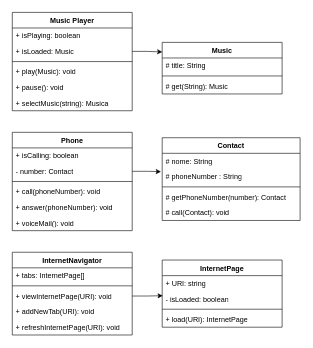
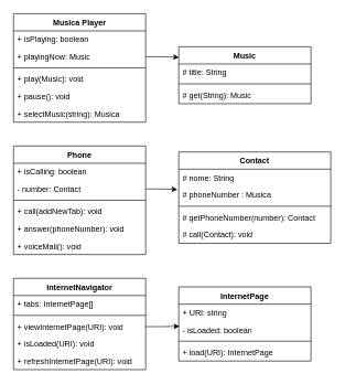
  <mxCell id="0" />
  <mxCell id="1" parent="0" />
- <mxCell id="2" value="Music Player" style="swimlane;fontStyle=1;align=center;verticalAlign=top;childLayout=stackLayout;horizontal=1;startSize=26;horizontalStack=0;resizeParent=1;resizeParentMax=0;resizeLast=0;collapsible=1;marginBottom=0;whiteSpace=wrap;html=1;" parent="1" vertex="1"><mxGeometry x="20" y="20" width="200" height="164" as="geometry" /></mxCell>
+ <mxCell id="2" value="Musica Player" style="swimlane;fontStyle=1;align=center;verticalAlign=top;childLayout=stackLayout;horizontal=1;startSize=26;horizontalStack=0;resizeParent=1;resizeParentMax=0;resizeLast=0;collapsible=1;marginBottom=0;whiteSpace=wrap;html=1;" parent="1" vertex="1"><mxGeometry x="20" y="20" width="200" height="164" as="geometry" /></mxCell>
  <mxCell id="3" value="+ isPlaying: boolean" style="text;strokeColor=none;fillColor=none;align=left;verticalAlign=top;spacingLeft=4;spacingRight=4;overflow=hidden;rotatable=0;points=[[0,0.5],[1,0.5]];portConstraint=eastwest;whiteSpace=wrap;html=1;" parent="2" vertex="1"><mxGeometry y="26" width="200" height="26" as="geometry" /></mxCell>
- <mxCell id="4" value="+ isLoaded: Music" style="text;strokeColor=none;fillColor=none;align=left;verticalAlign=top;spacingLeft=4;spacingRight=4;overflow=hidden;rotatable=0;points=[[0,0.5],[1,0.5]];portConstraint=eastwest;whiteSpace=wrap;html=1;" parent="2" vertex="1"><mxGeometry y="52" width="200" height="26" as="geometry" /></mxCell>
+ <mxCell id="4" value="+ playingNow: Music" style="text;strokeColor=none;fillColor=none;align=left;verticalAlign=top;spacingLeft=4;spacingRight=4;overflow=hidden;rotatable=0;points=[[0,0.5],[1,0.5]];portConstraint=eastwest;whiteSpace=wrap;html=1;" parent="2" vertex="1"><mxGeometry y="52" width="200" height="26" as="geometry" /></mxCell>
  <mxCell id="5" value="" style="line;strokeWidth=1;fillColor=none;align=left;verticalAlign=middle;spacingTop=-1;spacingLeft=3;spacingRight=3;rotatable=0;labelPosition=right;points=[];portConstraint=eastwest;strokeColor=inherit;" parent="2" vertex="1"><mxGeometry y="78" width="200" height="8" as="geometry" /></mxCell>
  <mxCell id="6" value="+ play(Music): void" style="text;strokeColor=none;fillColor=none;align=left;verticalAlign=top;spacingLeft=4;spacingRight=4;overflow=hidden;rotatable=0;points=[[0,0.5],[1,0.5]];portConstraint=eastwest;whiteSpace=wrap;html=1;" parent="2" vertex="1"><mxGeometry y="86" width="200" height="26" as="geometry" /></mxCell>
  <mxCell id="7" value="+ pause(): void" style="text;strokeColor=none;fillColor=none;align=left;verticalAlign=top;spacingLeft=4;spacingRight=4;overflow=hidden;rotatable=0;points=[[0,0.5],[1,0.5]];portConstraint=eastwest;whiteSpace=wrap;html=1;" parent="2" vertex="1"><mxGeometry y="112" width="200" height="26" as="geometry" /></mxCell>
  <mxCell id="8" value="+ selectMusic(string): Musica" style="text;strokeColor=none;fillColor=none;align=left;verticalAlign=top;spacingLeft=4;spacingRight=4;overflow=hidden;rotatable=0;points=[[0,0.5],[1,0.5]];portConstraint=eastwest;whiteSpace=wrap;html=1;" parent="2" vertex="1"><mxGeometry y="138" width="200" height="26" as="geometry" /></mxCell>
  <mxCell id="9" value="Music" style="swimlane;fontStyle=1;align=center;verticalAlign=top;childLayout=stackLayout;horizontal=1;startSize=26;horizontalStack=0;resizeParent=1;resizeParentMax=0;resizeLast=0;collapsible=1;marginBottom=0;whiteSpace=wrap;html=1;" parent="1" vertex="1"><mxGeometry x="270" y="70" width="200" height="86" as="geometry" /></mxCell>
  <mxCell id="10" value="# title: String" style="text;strokeColor=none;fillColor=none;align=left;verticalAlign=top;spacingLeft=4;spacingRight=4;overflow=hidden;rotatable=0;points=[[0,0.5],[1,0.5]];portConstraint=eastwest;whiteSpace=wrap;html=1;" parent="9" vertex="1"><mxGeometry y="26" width="200" height="26" as="geometry" /></mxCell>
  <mxCell id="11" value="" style="line;strokeWidth=1;fillColor=none;align=left;verticalAlign=middle;spacingTop=-1;spacingLeft=3;spacingRight=3;rotatable=0;labelPosition=right;points=[];portConstraint=eastwest;strokeColor=inherit;" parent="9" vertex="1"><mxGeometry y="52" width="200" height="8" as="geometry" /></mxCell>
  <mxCell id="12" value="# get(String): Music" style="text;strokeColor=none;fillColor=none;align=left;verticalAlign=top;spacingLeft=4;spacingRight=4;overflow=hidden;rotatable=0;points=[[0,0.5],[1,0.5]];portConstraint=eastwest;whiteSpace=wrap;html=1;" parent="9" vertex="1"><mxGeometry y="60" width="200" height="26" as="geometry" /></mxCell>
  <mxCell id="13" style="edgeStyle=orthogonalEdgeStyle;rounded=0;orthogonalLoop=1;jettySize=auto;html=1;entryX=0.001;entryY=0.185;entryDx=0;entryDy=0;entryPerimeter=0;" parent="1" source="4" target="9" edge="1"><mxGeometry relative="1" as="geometry" /></mxCell>
  <mxCell id="14" value="Phone" style="swimlane;fontStyle=1;align=center;verticalAlign=top;childLayout=stackLayout;horizontal=1;startSize=26;horizontalStack=0;resizeParent=1;resizeParentMax=0;resizeLast=0;collapsible=1;marginBottom=0;whiteSpace=wrap;html=1;" parent="1" vertex="1"><mxGeometry x="20" y="220" width="200" height="164" as="geometry" /></mxCell>
  <mxCell id="15" value="+ isCalling: boolean" style="text;strokeColor=none;fillColor=none;align=left;verticalAlign=top;spacingLeft=4;spacingRight=4;overflow=hidden;rotatable=0;points=[[0,0.5],[1,0.5]];portConstraint=eastwest;whiteSpace=wrap;html=1;" parent="14" vertex="1"><mxGeometry y="26" width="200" height="26" as="geometry" /></mxCell>
  <mxCell id="16" value="- number: Contact" style="text;strokeColor=none;fillColor=none;align=left;verticalAlign=top;spacingLeft=4;spacingRight=4;overflow=hidden;rotatable=0;points=[[0,0.5],[1,0.5]];portConstraint=eastwest;whiteSpace=wrap;html=1;" parent="14" vertex="1"><mxGeometry y="52" width="200" height="26" as="geometry" /></mxCell>
  <mxCell id="17" value="" style="line;strokeWidth=1;fillColor=none;align=left;verticalAlign=middle;spacingTop=-1;spacingLeft=3;spacingRight=3;rotatable=0;labelPosition=right;points=[];portConstraint=eastwest;strokeColor=inherit;" parent="14" vertex="1"><mxGeometry y="78" width="200" height="8" as="geometry" /></mxCell>
- <mxCell id="18" value="+ call(phoneNumber): void" style="text;strokeColor=none;fillColor=none;align=left;verticalAlign=top;spacingLeft=4;spacingRight=4;overflow=hidden;rotatable=0;points=[[0,0.5],[1,0.5]];portConstraint=eastwest;whiteSpace=wrap;html=1;" parent="14" vertex="1"><mxGeometry y="86" width="200" height="26" as="geometry" /></mxCell>
+ <mxCell id="18" value="+ call(addNewTab): void" style="text;strokeColor=none;fillColor=none;align=left;verticalAlign=top;spacingLeft=4;spacingRight=4;overflow=hidden;rotatable=0;points=[[0,0.5],[1,0.5]];portConstraint=eastwest;whiteSpace=wrap;html=1;" parent="14" vertex="1"><mxGeometry y="86" width="200" height="26" as="geometry" /></mxCell>
  <mxCell id="19" value="+ answer(phoneNumber): void" style="text;strokeColor=none;fillColor=none;align=left;verticalAlign=top;spacingLeft=4;spacingRight=4;overflow=hidden;rotatable=0;points=[[0,0.5],[1,0.5]];portConstraint=eastwest;whiteSpace=wrap;html=1;" parent="14" vertex="1"><mxGeometry y="112" width="200" height="26" as="geometry" /></mxCell>
  <mxCell id="20" value="+ voiceMail(): void" style="text;strokeColor=none;fillColor=none;align=left;verticalAlign=top;spacingLeft=4;spacingRight=4;overflow=hidden;rotatable=0;points=[[0,0.5],[1,0.5]];portConstraint=eastwest;whiteSpace=wrap;html=1;" parent="14" vertex="1"><mxGeometry y="138" width="200" height="26" as="geometry" /></mxCell>
  <mxCell id="21" value="Contact" style="swimlane;fontStyle=1;align=center;verticalAlign=top;childLayout=stackLayout;horizontal=1;startSize=26;horizontalStack=0;resizeParent=1;resizeParentMax=0;resizeLast=0;collapsible=1;marginBottom=0;whiteSpace=wrap;html=1;" parent="1" vertex="1"><mxGeometry x="270" y="229" width="230" height="138" as="geometry" /></mxCell>
  <mxCell id="22" value="# nome: String" style="text;strokeColor=none;fillColor=none;align=left;verticalAlign=top;spacingLeft=4;spacingRight=4;overflow=hidden;rotatable=0;points=[[0,0.5],[1,0.5]];portConstraint=eastwest;whiteSpace=wrap;html=1;" parent="21" vertex="1"><mxGeometry y="26" width="230" height="26" as="geometry" /></mxCell>
- <mxCell id="23" value="# phoneNumber : String" style="text;strokeColor=none;fillColor=none;align=left;verticalAlign=top;spacingLeft=4;spacingRight=4;overflow=hidden;rotatable=0;points=[[0,0.5],[1,0.5]];portConstraint=eastwest;whiteSpace=wrap;html=1;" parent="21" vertex="1"><mxGeometry y="52" width="230" height="26" as="geometry" /></mxCell>
+ <mxCell id="23" value="# phoneNumber : Musica" style="text;strokeColor=none;fillColor=none;align=left;verticalAlign=top;spacingLeft=4;spacingRight=4;overflow=hidden;rotatable=0;points=[[0,0.5],[1,0.5]];portConstraint=eastwest;whiteSpace=wrap;html=1;" parent="21" vertex="1"><mxGeometry y="52" width="230" height="26" as="geometry" /></mxCell>
  <mxCell id="24" value="" style="line;strokeWidth=1;fillColor=none;align=left;verticalAlign=middle;spacingTop=-1;spacingLeft=3;spacingRight=3;rotatable=0;labelPosition=right;points=[];portConstraint=eastwest;strokeColor=inherit;" parent="21" vertex="1"><mxGeometry y="78" width="230" height="8" as="geometry" /></mxCell>
  <mxCell id="25" value="# getPhoneNumber(number): Contact" style="text;strokeColor=none;fillColor=none;align=left;verticalAlign=top;spacingLeft=4;spacingRight=4;overflow=hidden;rotatable=0;points=[[0,0.5],[1,0.5]];portConstraint=eastwest;whiteSpace=wrap;html=1;" parent="21" vertex="1"><mxGeometry y="86" width="230" height="26" as="geometry" /></mxCell>
  <mxCell id="26" value="# call(Contact): void" style="text;strokeColor=none;fillColor=none;align=left;verticalAlign=top;spacingLeft=4;spacingRight=4;overflow=hidden;rotatable=0;points=[[0,0.5],[1,0.5]];portConstraint=eastwest;whiteSpace=wrap;html=1;" parent="21" vertex="1"><mxGeometry y="112" width="230" height="26" as="geometry" /></mxCell>
  <mxCell id="27" value="" style="edgeStyle=orthogonalEdgeStyle;rounded=0;orthogonalLoop=1;jettySize=auto;html=1;entryX=-0.009;entryY=0.177;entryDx=0;entryDy=0;entryPerimeter=0;" parent="1" source="16" target="23" edge="1"><mxGeometry relative="1" as="geometry" /></mxCell>
  <mxCell id="28" value="InternetNavigator" style="swimlane;fontStyle=1;align=center;verticalAlign=top;childLayout=stackLayout;horizontal=1;startSize=26;horizontalStack=0;resizeParent=1;resizeParentMax=0;resizeLast=0;collapsible=1;marginBottom=0;whiteSpace=wrap;html=1;" parent="1" vertex="1"><mxGeometry x="20" y="420" width="200" height="138" as="geometry" /></mxCell>
  <mxCell id="29" value="+ tabs: InternetPage[]" style="text;strokeColor=none;fillColor=none;align=left;verticalAlign=top;spacingLeft=4;spacingRight=4;overflow=hidden;rotatable=0;points=[[0,0.5],[1,0.5]];portConstraint=eastwest;whiteSpace=wrap;html=1;" parent="28" vertex="1"><mxGeometry y="26" width="200" height="26" as="geometry" /></mxCell>
  <mxCell id="30" value="" style="line;strokeWidth=1;fillColor=none;align=left;verticalAlign=middle;spacingTop=-1;spacingLeft=3;spacingRight=3;rotatable=0;labelPosition=right;points=[];portConstraint=eastwest;strokeColor=inherit;" parent="28" vertex="1"><mxGeometry y="52" width="200" height="8" as="geometry" /></mxCell>
  <mxCell id="31" value="+ viewInternetPage(URI): void" style="text;strokeColor=none;fillColor=none;align=left;verticalAlign=top;spacingLeft=4;spacingRight=4;overflow=hidden;rotatable=0;points=[[0,0.5],[1,0.5]];portConstraint=eastwest;whiteSpace=wrap;html=1;" parent="28" vertex="1"><mxGeometry y="60" width="200" height="26" as="geometry" /></mxCell>
- <mxCell id="32" value="+ addNewTab(URI): void" style="text;strokeColor=none;fillColor=none;align=left;verticalAlign=top;spacingLeft=4;spacingRight=4;overflow=hidden;rotatable=0;points=[[0,0.5],[1,0.5]];portConstraint=eastwest;whiteSpace=wrap;html=1;" parent="28" vertex="1"><mxGeometry y="86" width="200" height="26" as="geometry" /></mxCell>
+ <mxCell id="32" value="+ isLoaded(URI): void" style="text;strokeColor=none;fillColor=none;align=left;verticalAlign=top;spacingLeft=4;spacingRight=4;overflow=hidden;rotatable=0;points=[[0,0.5],[1,0.5]];portConstraint=eastwest;whiteSpace=wrap;html=1;" parent="28" vertex="1"><mxGeometry y="86" width="200" height="26" as="geometry" /></mxCell>
  <mxCell id="33" value="+ refreshInternetPage(URI): void" style="text;strokeColor=none;fillColor=none;align=left;verticalAlign=top;spacingLeft=4;spacingRight=4;overflow=hidden;rotatable=0;points=[[0,0.5],[1,0.5]];portConstraint=eastwest;whiteSpace=wrap;html=1;" parent="28" vertex="1"><mxGeometry y="112" width="200" height="26" as="geometry" /></mxCell>
  <mxCell id="34" value="InternetPage" style="swimlane;fontStyle=1;align=center;verticalAlign=top;childLayout=stackLayout;horizontal=1;startSize=26;horizontalStack=0;resizeParent=1;resizeParentMax=0;resizeLast=0;collapsible=1;marginBottom=0;whiteSpace=wrap;html=1;" parent="1" vertex="1"><mxGeometry x="270" y="433" width="200" height="112" as="geometry" /></mxCell>
  <mxCell id="35" value="+ URI: string" style="text;strokeColor=none;fillColor=none;align=left;verticalAlign=top;spacingLeft=4;spacingRight=4;overflow=hidden;rotatable=0;points=[[0,0.5],[1,0.5]];portConstraint=eastwest;whiteSpace=wrap;html=1;" parent="34" vertex="1"><mxGeometry y="26" width="200" height="26" as="geometry" /></mxCell>
  <mxCell id="36" value="- isLoaded: boolean" style="text;strokeColor=none;fillColor=none;align=left;verticalAlign=top;spacingLeft=4;spacingRight=4;overflow=hidden;rotatable=0;points=[[0,0.5],[1,0.5]];portConstraint=eastwest;whiteSpace=wrap;html=1;" parent="34" vertex="1"><mxGeometry y="52" width="200" height="26" as="geometry" /></mxCell>
  <mxCell id="37" value="" style="line;strokeWidth=1;fillColor=none;align=left;verticalAlign=middle;spacingTop=-1;spacingLeft=3;spacingRight=3;rotatable=0;labelPosition=right;points=[];portConstraint=eastwest;strokeColor=inherit;" parent="34" vertex="1"><mxGeometry y="78" width="200" height="8" as="geometry" /></mxCell>
  <mxCell id="38" value="+ load(URI): InternetPage" style="text;strokeColor=none;fillColor=none;align=left;verticalAlign=top;spacingLeft=4;spacingRight=4;overflow=hidden;rotatable=0;points=[[0,0.5],[1,0.5]];portConstraint=eastwest;whiteSpace=wrap;html=1;" parent="34" vertex="1"><mxGeometry y="86" width="200" height="26" as="geometry" /></mxCell>
  <mxCell id="39" value="" style="edgeStyle=orthogonalEdgeStyle;rounded=0;orthogonalLoop=1;jettySize=auto;html=1;entryX=0.005;entryY=0.288;entryDx=0;entryDy=0;entryPerimeter=0;" edge="1" parent="1" source="31" target="36"><mxGeometry relative="1" as="geometry" /></mxCell>
